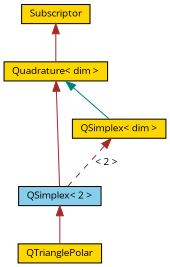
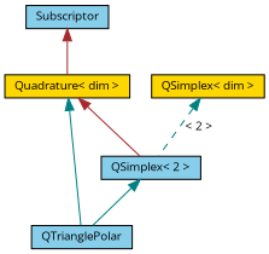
  digraph {
    fontname="Open Sans"
    node [color=black fillcolor=gold fontname="Open Sans" fontsize=10 shape=record style=filled]
    edge [color=teal dir=back fontname="Open Sans" fontsize=10 labelfontname=Helvetica labelfontsize=10 style=solid]
-   n1 [fontcolor=black height=0.2 label=QTrianglePolar width=0.4]
+   n1 [fillcolor=skyblue fontcolor=black height=0.2 label=QTrianglePolar width=0.4]
    n2 [fillcolor=skyblue height=0.2 label="QSimplex\< 2 \>" width=0.4]
    n3 [height=0.2 label="Quadrature\< dim \>" width=0.4]
    n4 [height=0.2 label="QSimplex\< dim \>" width=0.4]
-   n5 [height=0.2 label=Subscriptor width=0.4]
-   n2 -> n1 [color=brown]
+   n5 [fillcolor=skyblue height=0.2 label=Subscriptor width=0.4]
+   n2 -> n1
    n3 -> n2 [color=brown]
-   n3 -> n4
-   n4 -> n2 [color=brown label=" \< 2 \>" style=dashed]
+   n3 -> n1
+   n4 -> n2 [label=" \< 2 \>" style=dashed]
    n5 -> n3 [color=brown]
  }
